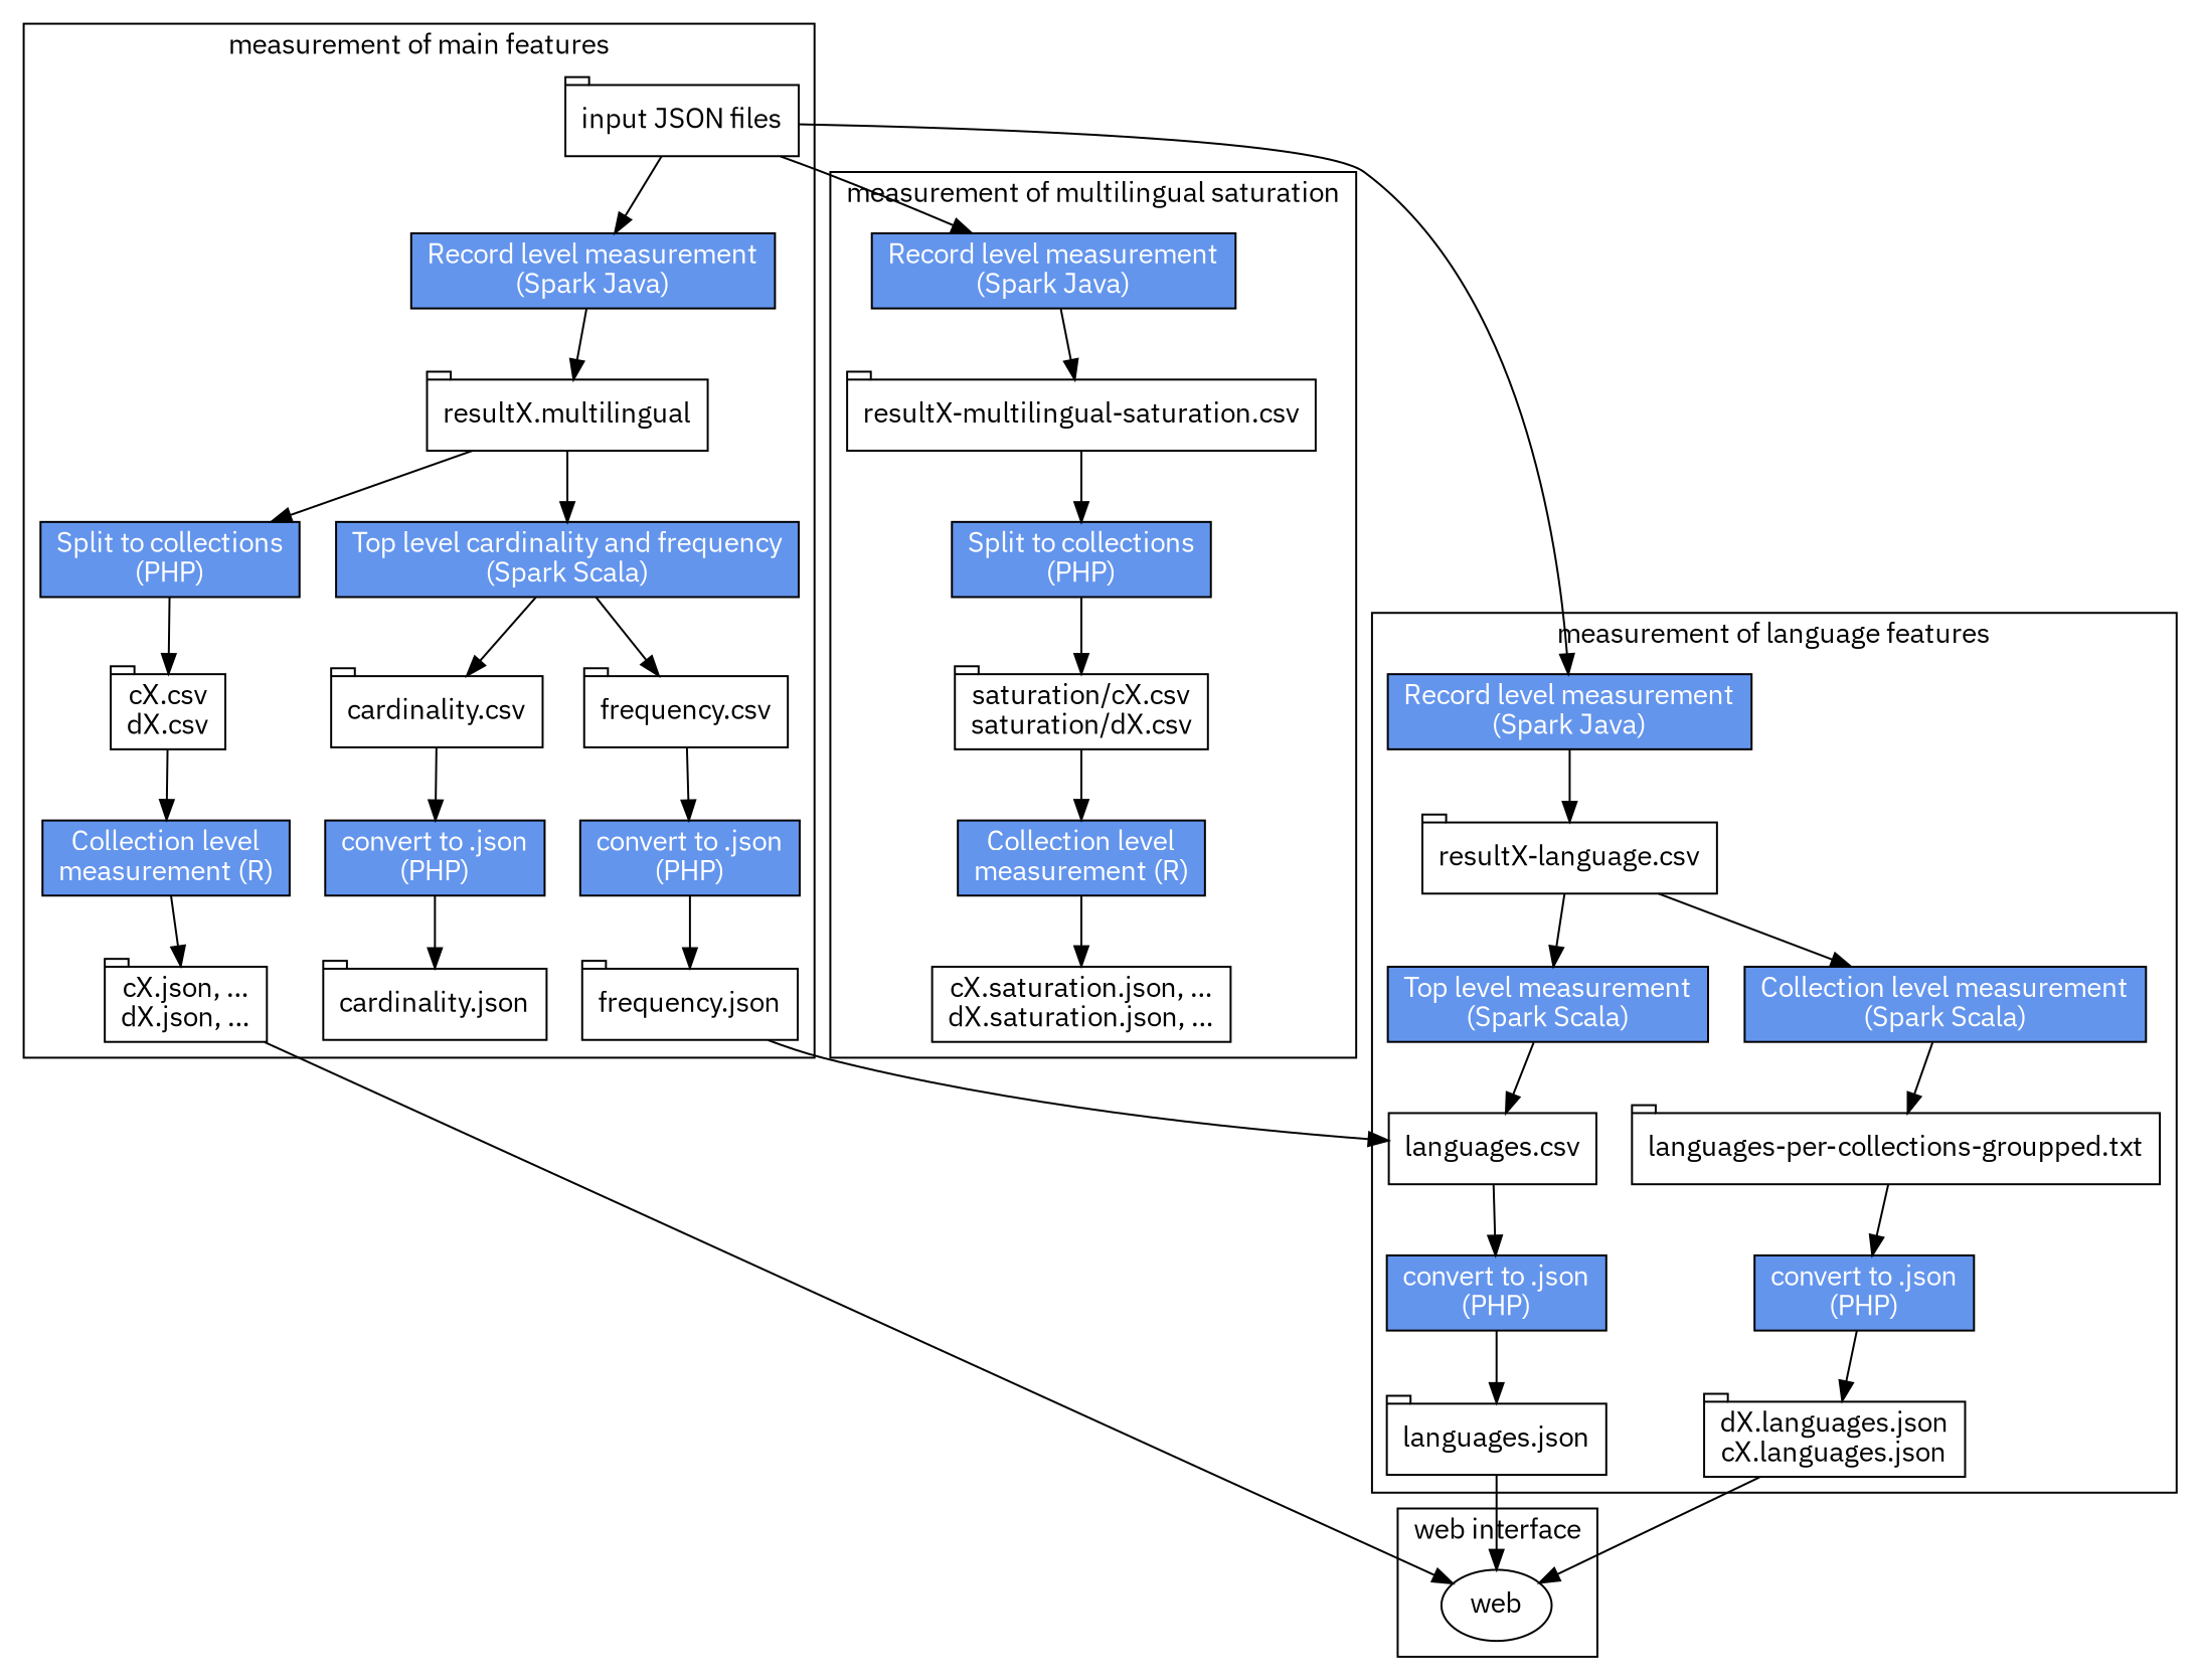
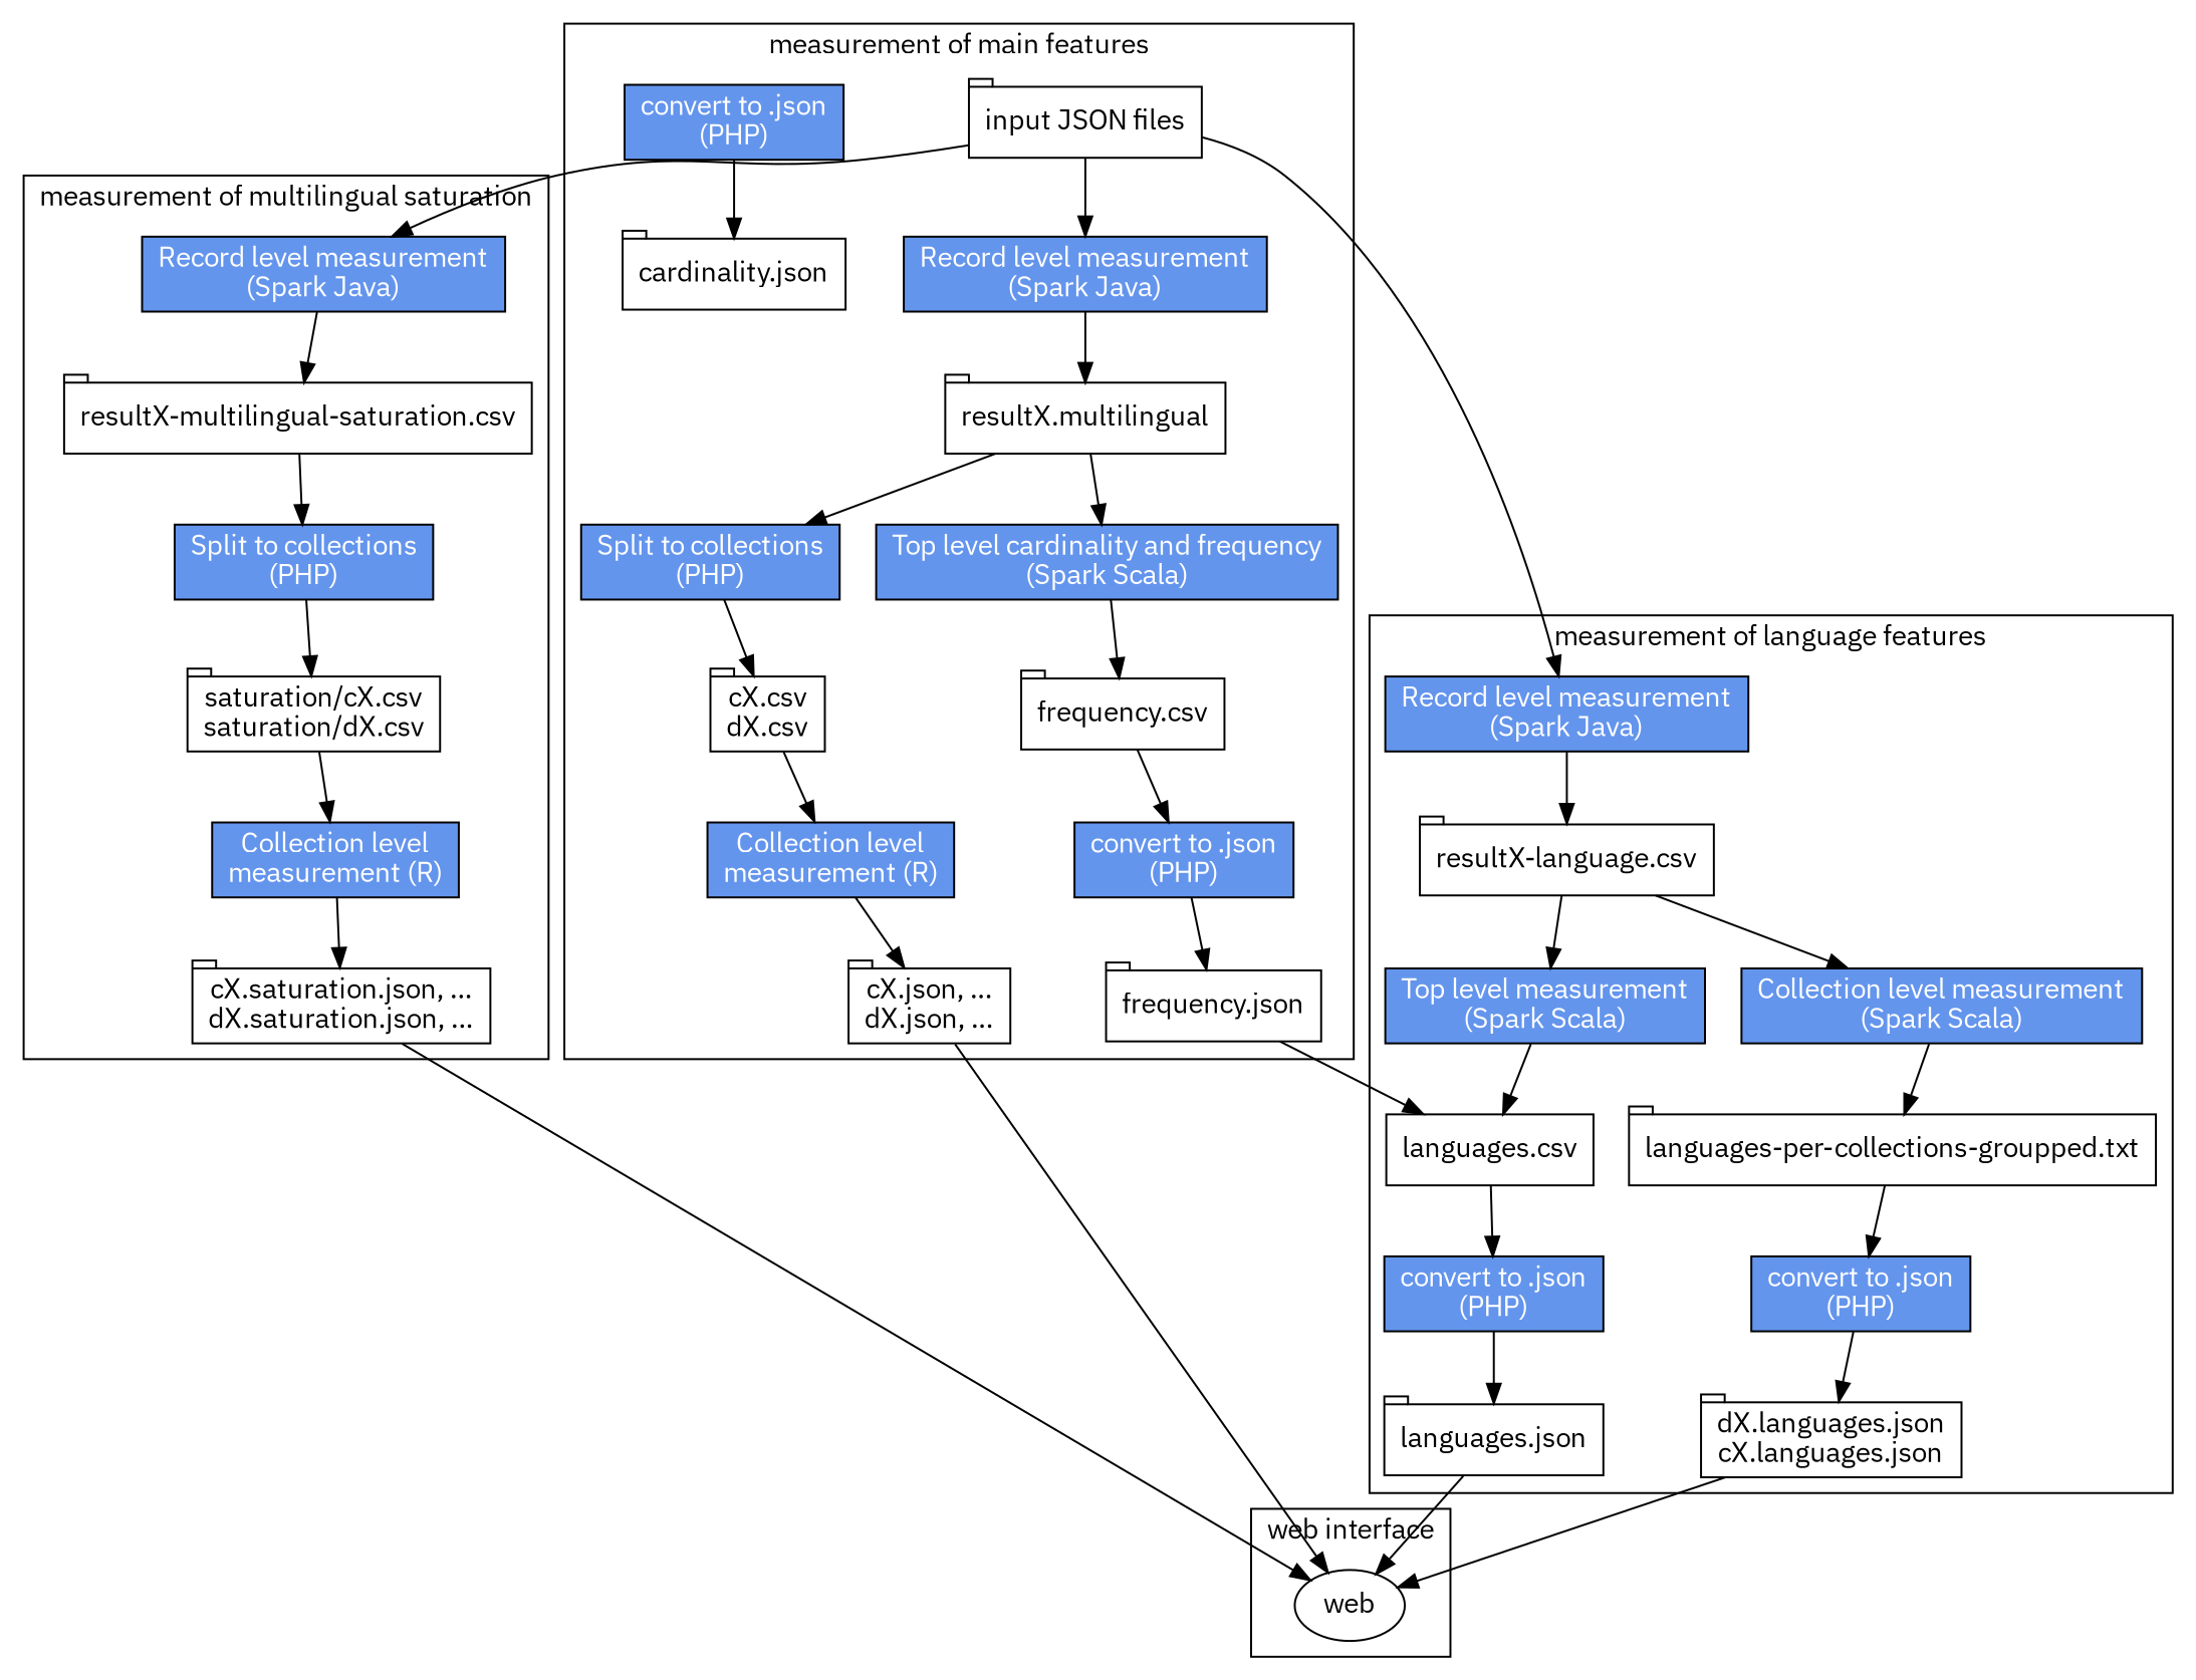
  digraph {
    fontname="IBM Plex Sans"
    node [fontname="IBM Plex Sans" shape=tab]
    edge [fontname="IBM Plex Sans"]
    n1 [label="input JSON files"]
    n2 [fillcolor=cornflowerblue fontcolor=white label="Record level measurement\n(Spark Java)" shape=box style=filled]
    n3 [label="resultX.multilingual"]
    n4 [fillcolor=cornflowerblue fontcolor=white label="Split to collections\n(PHP)" shape=box style=filled]
    n5 [fillcolor=cornflowerblue fontcolor=white label="Top level cardinality and frequency\n(Spark Scala)" shape=box style=filled]
    n6 [label="cX.csv\ndX.csv"]
    n7 [fillcolor=cornflowerblue fontcolor=white label="Collection level\nmeasurement (R)" shape=box style=filled]
    n8 [label="cX.json, ...\ndX.json, ..."]
-   n9 [label="cardinality.csv"]
    n10 [label="frequency.csv"]
    n11 [fillcolor=cornflowerblue fontcolor=white label="convert to .json\n(PHP)" shape=box style=filled]
    n12 [label="cardinality.json"]
    n13 [fillcolor=cornflowerblue fontcolor=white label="convert to .json\n(PHP)" shape=box style=filled]
    n14 [label="frequency.json"]
    n15 [fillcolor=cornflowerblue fontcolor=white label="Record level measurement\n(Spark Java)" shape=box style=filled]
    n16 [label="resultX-language.csv"]
    n17 [fillcolor=cornflowerblue fontcolor=white label="Top level measurement\n(Spark Scala)" shape=box style=filled]
    n18 [fillcolor=cornflowerblue fontcolor=white label="Collection level measurement\n(Spark Scala)" shape=box style=filled]
    n19 [label="languages.csv" shape=box]
    n20 [fillcolor=cornflowerblue fontcolor=white label="convert to .json\n(PHP)" shape=box style=filled]
    n21 [label="languages.json"]
    n22 [label="languages-per-collections-groupped.txt"]
    n23 [fillcolor=cornflowerblue fontcolor=white label="convert to .json\n(PHP)" shape=box style=filled]
    n24 [label="dX.languages.json\ncX.languages.json"]
    n25 [fillcolor=cornflowerblue fontcolor=white label="Record level measurement\n(Spark Java)" shape=box style=filled]
    n26 [label="resultX-multilingual-saturation.csv"]
    n27 [fillcolor=cornflowerblue fontcolor=white label="Split to collections\n(PHP)" shape=box style=filled]
    n28 [label="saturation/cX.csv\nsaturation/dX.csv"]
    n29 [fillcolor=cornflowerblue fontcolor=white label="Collection level\nmeasurement (R)" shape=box style=filled]
-   n30 [label="cX.saturation.json, ...\ndX.saturation.json, ..." shape=box]
+   n30 [label="cX.saturation.json, ...\ndX.saturation.json, ..."]
    web [shape=""]
    subgraph cluster_1 {
      label="measurement of main features"
      n1
      n2
      n3
      n4
      n5
      n6
      n7
      n8
-     n9
      n10
      n11
      n12
      n13
      n14
    }
    subgraph cluster_2 {
      label="Hadoop File System"
    }
    subgraph cluster_3 {
      label="measurement of language features"
      n15
      n16
      n17
      n18
      n19
      n20
      n21
      n22
      n23
      n24
    }
    subgraph cluster_4 {
      label="measurement of multilingual saturation"
      n25
      n26
      n27
      n28
      n29
      n30
    }
    subgraph cluster_5 {
      label="web interface"
      web
    }
    n1 -> n2
    n1 -> n15
    n1 -> n25
    n2 -> n3
    n3 -> n4
    n3 -> n5
    n4 -> n6
-   n5 -> n9
    n5 -> n10
    n6 -> n7
    n7 -> n8
    n8 -> web
-   n9 -> n11
    n10 -> n13
    n11 -> n12
    n13 -> n14
    n14 -> n19
    n15 -> n16
    n16 -> n17
    n16 -> n18
    n17 -> n19
    n18 -> n22
    n19 -> n20
    n20 -> n21
    n21 -> web
    n22 -> n23
    n23 -> n24
    n24 -> web
    n25 -> n26
    n26 -> n27
    n27 -> n28
    n28 -> n29
    n29 -> n30
+   n30 -> web
  }
